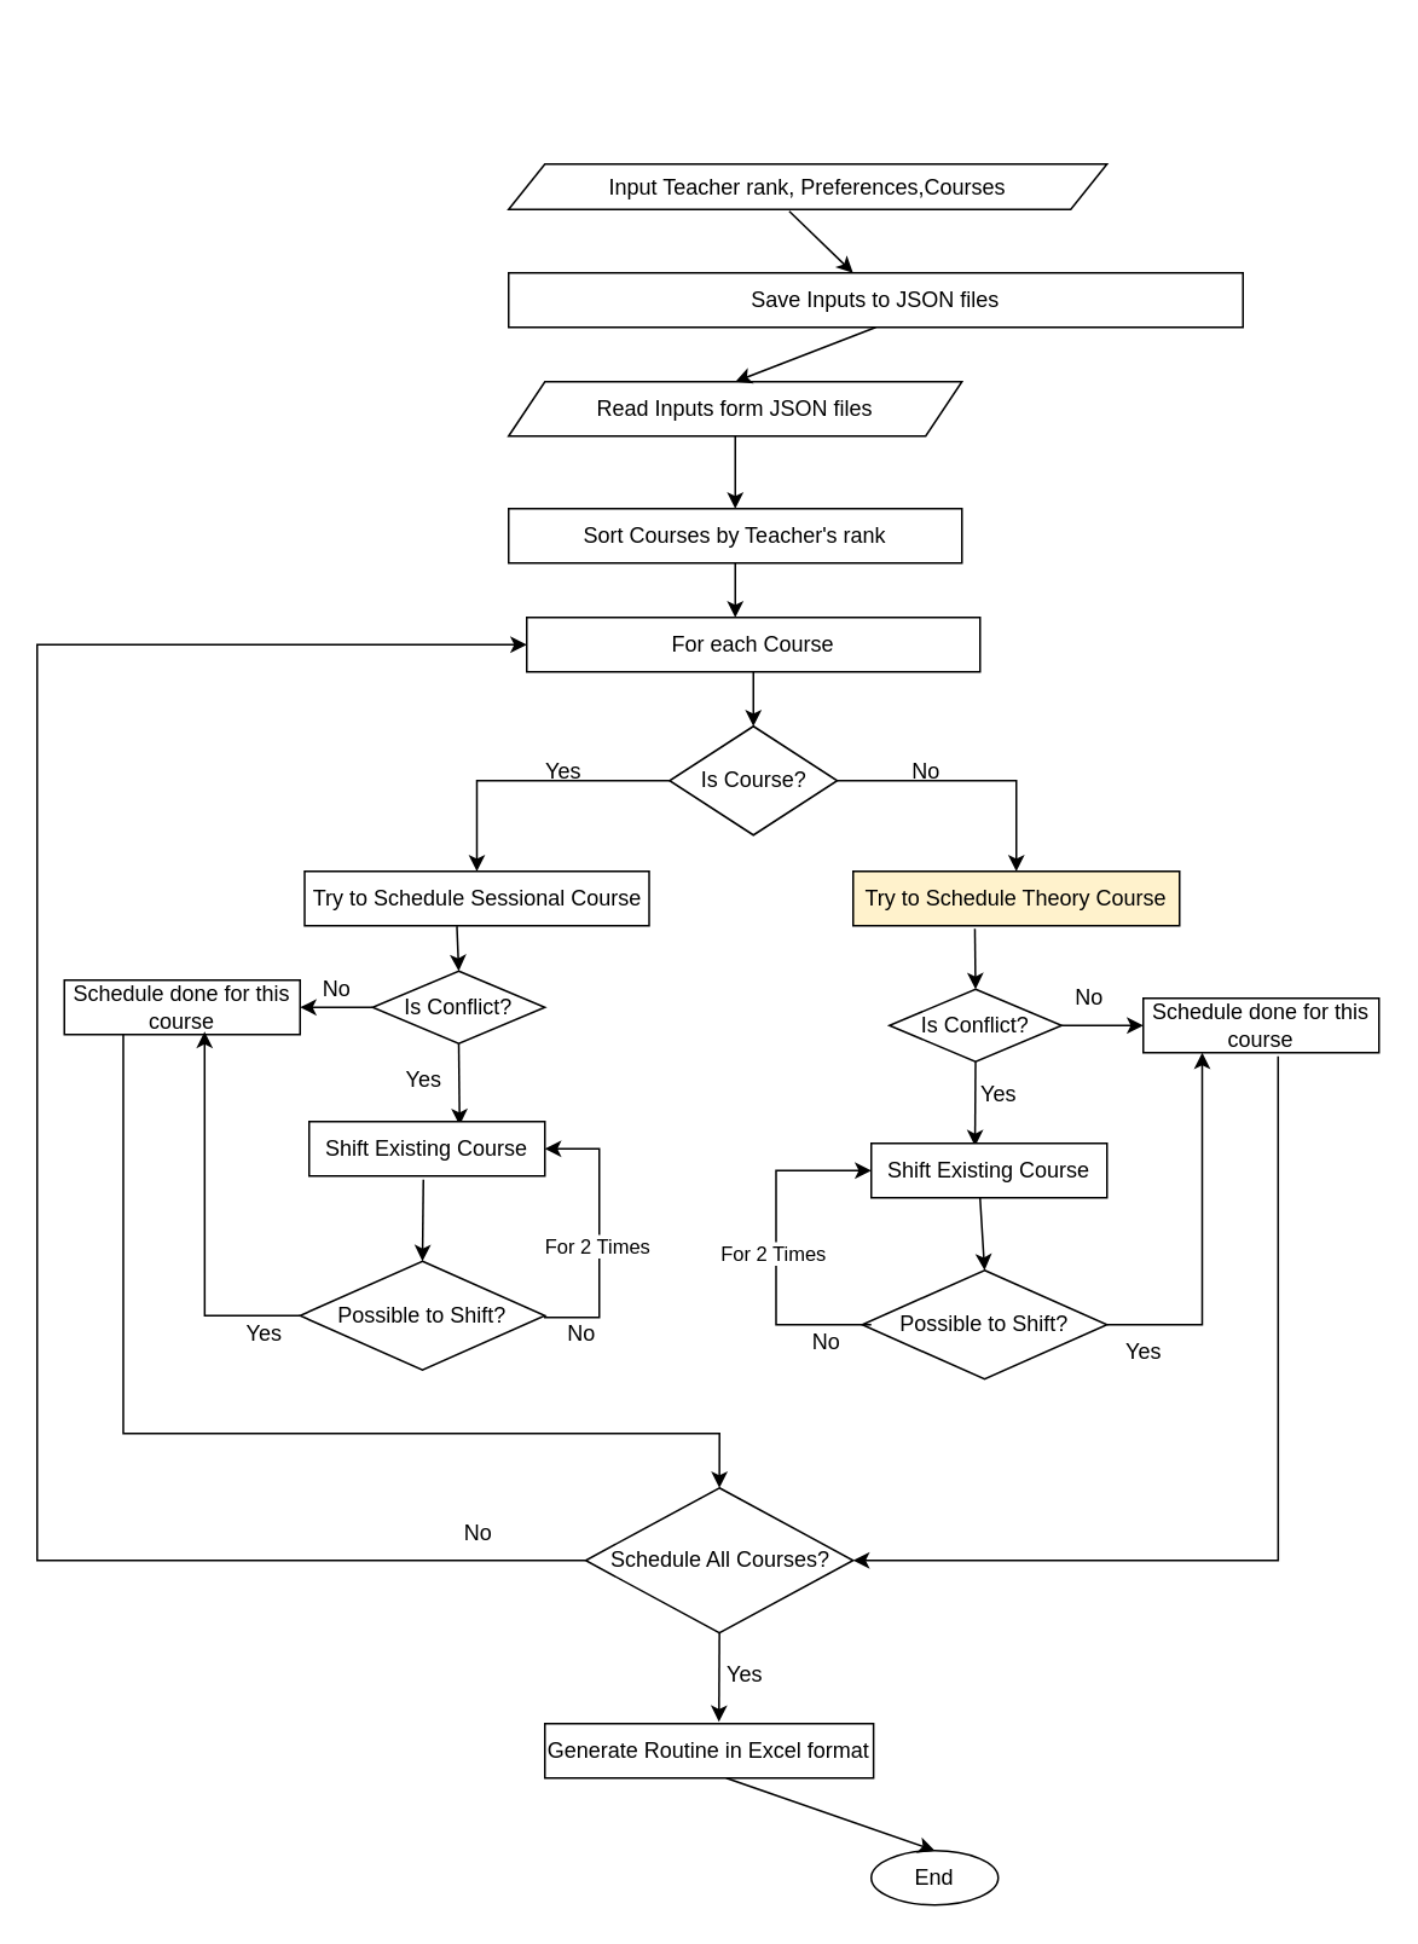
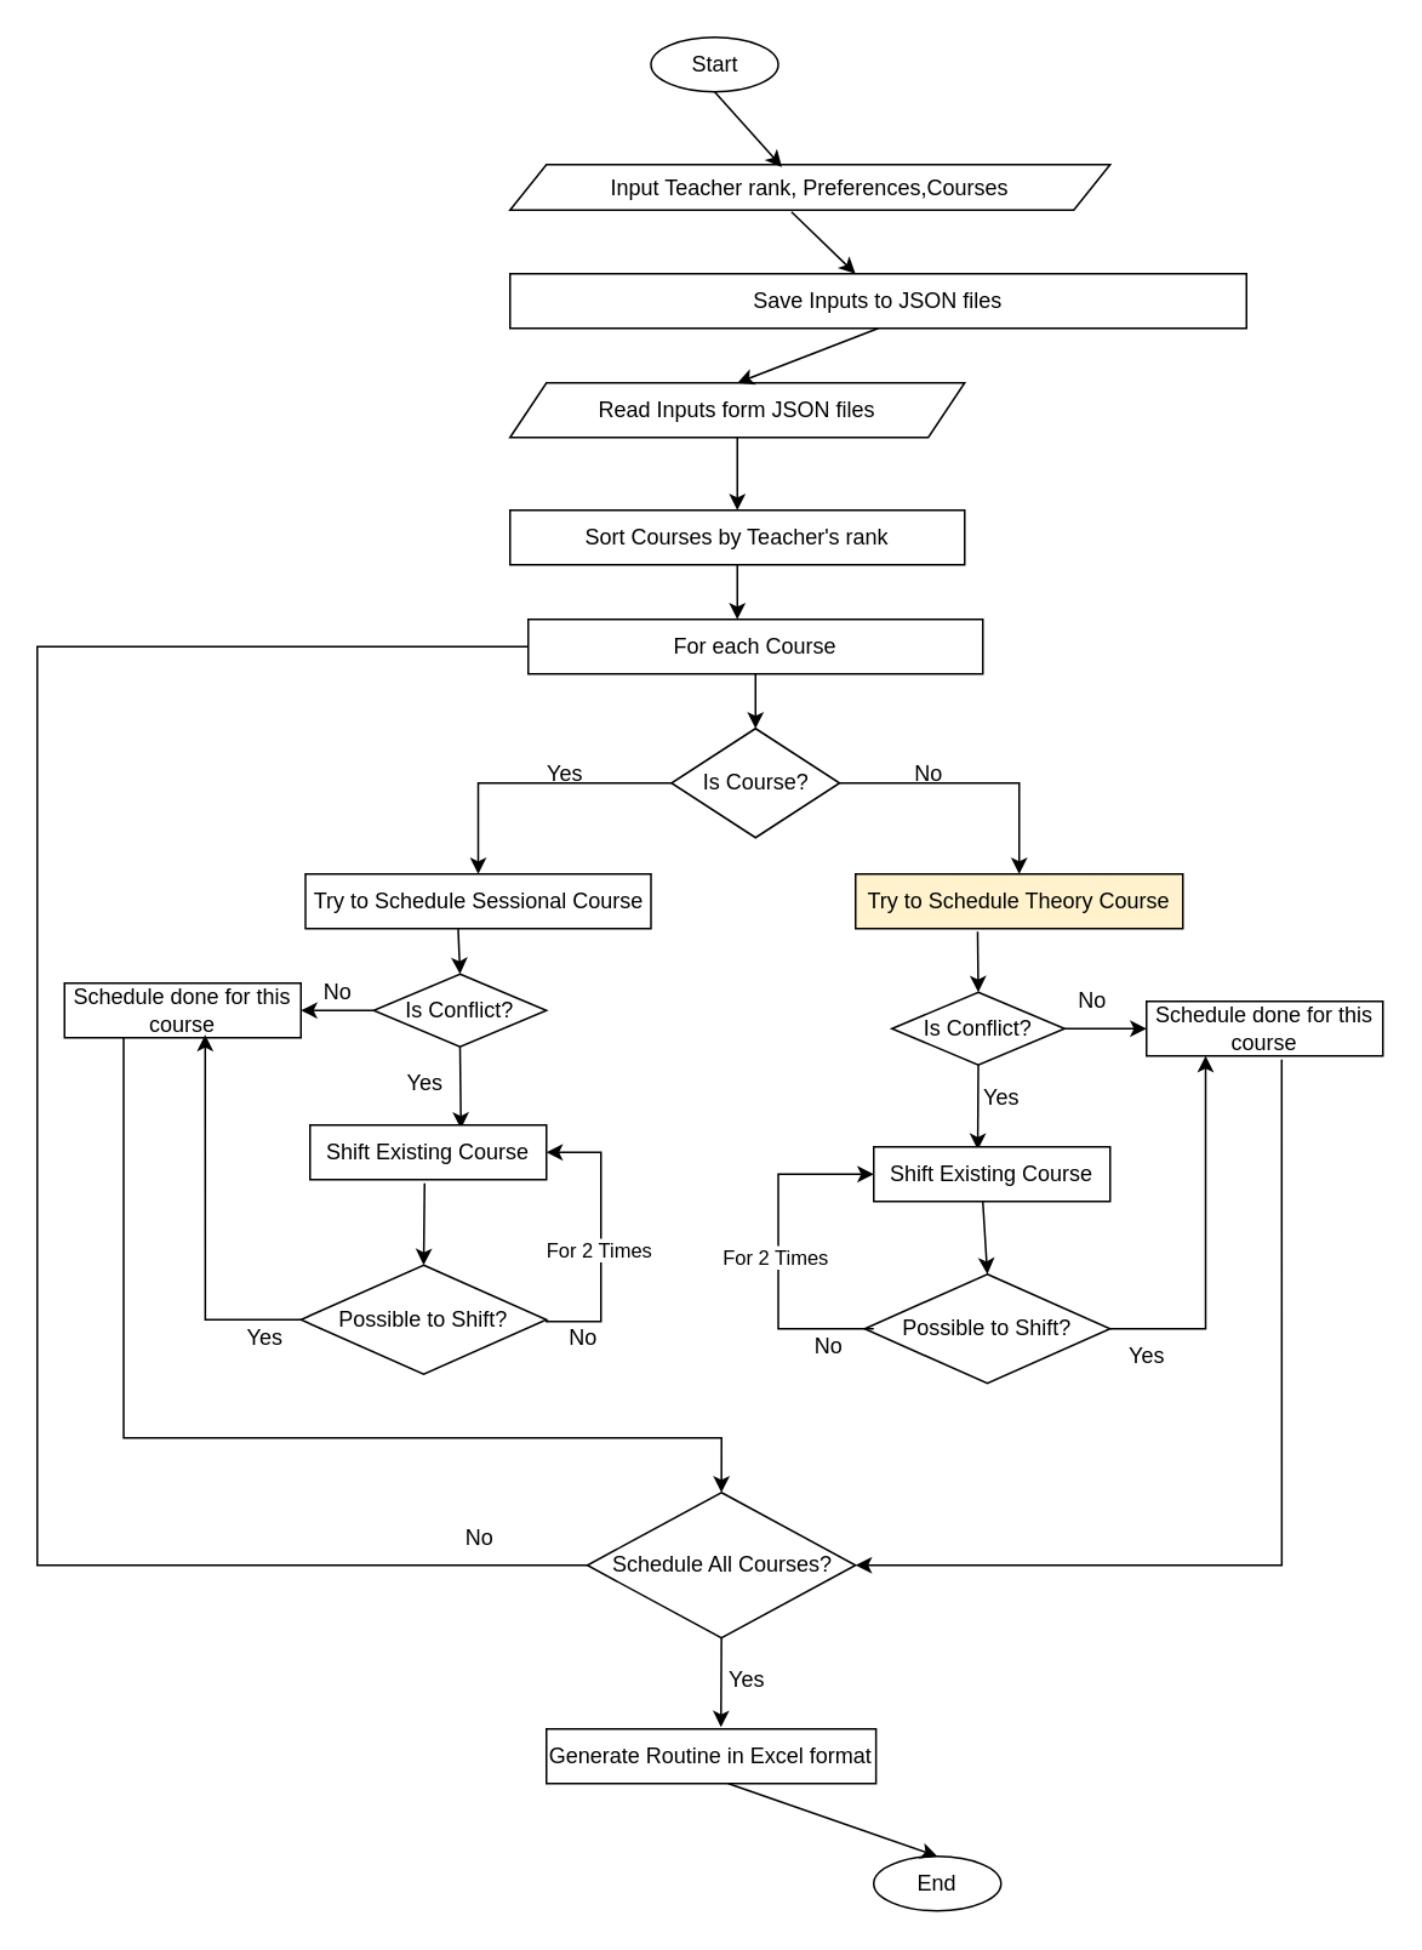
  <mxCell id="0" />
  <mxCell id="1" parent="0" />
+ <mxCell id="2" value="Start" style="ellipse;whiteSpace=wrap;html=1;" parent="1" vertex="1"><mxGeometry x="357.5" y="20" width="70" height="30" as="geometry" /></mxCell>
  <mxCell id="3" value="Input Teacher rank, Preferences,Courses" style="shape=parallelogram;perimeter=parallelogramPerimeter;whiteSpace=wrap;html=1;fixedSize=1;" parent="1" vertex="1"><mxGeometry x="280" y="90" width="330" height="25" as="geometry" /></mxCell>
  <mxCell id="4" value="Sort Courses by Teacher's rank" style="rounded=0;whiteSpace=wrap;html=1;" parent="1" vertex="1"><mxGeometry x="280" y="280" width="250" height="30" as="geometry" /></mxCell>
  <mxCell id="5" value="Save Inputs to JSON files" style="rounded=0;whiteSpace=wrap;html=1;" parent="1" vertex="1"><mxGeometry x="280" y="150" width="405" height="30" as="geometry" /></mxCell>
  <mxCell id="6" value="Read Inputs form JSON files" style="shape=parallelogram;perimeter=parallelogramPerimeter;whiteSpace=wrap;html=1;fixedSize=1;" parent="1" vertex="1"><mxGeometry x="280" y="210" width="250" height="30" as="geometry" /></mxCell>
  <mxCell id="7" value="For each Course" style="rounded=0;whiteSpace=wrap;html=1;" parent="1" vertex="1"><mxGeometry x="290" y="340" width="250" height="30" as="geometry" /></mxCell>
  <mxCell id="8" value="Is Course?" style="rhombus;whiteSpace=wrap;html=1;" parent="1" vertex="1"><mxGeometry x="368.75" y="400" width="92.5" height="60" as="geometry" /></mxCell>
+ <mxCell id="9" value="" style="endArrow=classic;html=1;rounded=0;exitX=0.5;exitY=1;exitDx=0;exitDy=0;entryX=0.453;entryY=0.053;entryDx=0;entryDy=0;entryPerimeter=0;" parent="1" source="2" target="3" edge="1"><mxGeometry width="50" height="50" relative="1" as="geometry"><mxPoint x="190" y="150" as="sourcePoint" /><mxPoint x="240" y="100" as="targetPoint" /></mxGeometry></mxCell>
  <mxCell id="10" value="" style="endArrow=classic;html=1;rounded=0;exitX=0.469;exitY=1.04;exitDx=0;exitDy=0;entryX=0.469;entryY=0;entryDx=0;entryDy=0;entryPerimeter=0;exitPerimeter=0;" parent="1" source="3" target="5" edge="1"><mxGeometry width="50" height="50" relative="1" as="geometry"><mxPoint x="404" y="108" as="sourcePoint" /><mxPoint x="404" y="150" as="targetPoint" /></mxGeometry></mxCell>
  <mxCell id="11" value="" style="endArrow=classic;html=1;rounded=0;exitX=0.5;exitY=1;exitDx=0;exitDy=0;entryX=0.5;entryY=0;entryDx=0;entryDy=0;" parent="1" source="5" target="6" edge="1"><mxGeometry width="50" height="50" relative="1" as="geometry"><mxPoint x="640" y="161" as="sourcePoint" /><mxPoint x="640" y="190" as="targetPoint" /><Array as="points" /></mxGeometry></mxCell>
  <mxCell id="12" value="" style="endArrow=classic;html=1;rounded=0;exitX=0.5;exitY=1;exitDx=0;exitDy=0;entryX=0.5;entryY=0;entryDx=0;entryDy=0;" parent="1" source="6" target="4" edge="1"><mxGeometry width="50" height="50" relative="1" as="geometry"><mxPoint x="415" y="190" as="sourcePoint" /><mxPoint x="415" y="220" as="targetPoint" /><Array as="points" /></mxGeometry></mxCell>
  <mxCell id="13" value="" style="endArrow=classic;html=1;rounded=0;exitX=0.5;exitY=1;exitDx=0;exitDy=0;" parent="1" source="4" edge="1"><mxGeometry width="50" height="50" relative="1" as="geometry"><mxPoint x="415" y="250" as="sourcePoint" /><mxPoint x="405" y="340" as="targetPoint" /><Array as="points" /></mxGeometry></mxCell>
  <mxCell id="14" value="" style="endArrow=classic;html=1;rounded=0;exitX=0.5;exitY=1;exitDx=0;exitDy=0;entryX=0.5;entryY=0;entryDx=0;entryDy=0;" parent="1" source="7" target="8" edge="1"><mxGeometry width="50" height="50" relative="1" as="geometry"><mxPoint x="415" y="320" as="sourcePoint" /><mxPoint x="415" y="350" as="targetPoint" /><Array as="points" /></mxGeometry></mxCell>
  <mxCell id="15" value="Try to Schedule Theory Course" style="rounded=0;whiteSpace=wrap;html=1;fillColor=#fff2cc;" parent="1" vertex="1"><mxGeometry x="470" y="480" width="180" height="30" as="geometry" /></mxCell>
  <mxCell id="16" value="Try to Schedule Sessional Course" style="rounded=0;whiteSpace=wrap;html=1;" parent="1" vertex="1"><mxGeometry x="167.5" y="480" width="190" height="30" as="geometry" /></mxCell>
  <mxCell id="17" value="" style="endArrow=classic;html=1;rounded=0;exitX=0;exitY=0.5;exitDx=0;exitDy=0;entryX=0.5;entryY=0;entryDx=0;entryDy=0;edgeStyle=orthogonalEdgeStyle;" parent="1" source="8" target="16" edge="1"><mxGeometry width="50" height="50" relative="1" as="geometry"><mxPoint x="380" y="600" as="sourcePoint" /><mxPoint x="430" y="550" as="targetPoint" /></mxGeometry></mxCell>
  <mxCell id="18" value="Yes" style="text;html=1;align=center;verticalAlign=middle;resizable=0;points=[];autosize=1;strokeColor=none;fillColor=none;" parent="1" vertex="1"><mxGeometry x="290" y="410" width="40" height="30" as="geometry" /></mxCell>
  <mxCell id="19" value="" style="endArrow=classic;html=1;rounded=0;exitX=1;exitY=0.5;exitDx=0;exitDy=0;entryX=0.5;entryY=0;entryDx=0;entryDy=0;edgeStyle=orthogonalEdgeStyle;" parent="1" source="8" target="15" edge="1"><mxGeometry width="50" height="50" relative="1" as="geometry"><mxPoint x="380" y="600" as="sourcePoint" /><mxPoint x="430" y="550" as="targetPoint" /></mxGeometry></mxCell>
  <mxCell id="20" value="No" style="text;html=1;align=center;verticalAlign=middle;resizable=0;points=[];autosize=1;strokeColor=none;fillColor=none;" parent="1" vertex="1"><mxGeometry x="490" y="410" width="40" height="30" as="geometry" /></mxCell>
  <mxCell id="21" value="Is Conflict?" style="rhombus;whiteSpace=wrap;html=1;" parent="1" vertex="1"><mxGeometry x="490" y="545" width="95" height="40" as="geometry" /></mxCell>
  <mxCell id="22" value="" style="endArrow=classic;html=1;rounded=0;exitX=0.373;exitY=1.053;exitDx=0;exitDy=0;entryX=0.5;entryY=0;entryDx=0;entryDy=0;exitPerimeter=0;" parent="1" source="15" target="21" edge="1"><mxGeometry width="50" height="50" relative="1" as="geometry"><mxPoint x="415" y="320" as="sourcePoint" /><mxPoint x="415" y="350" as="targetPoint" /><Array as="points" /></mxGeometry></mxCell>
  <mxCell id="23" value="" style="endArrow=classic;html=1;rounded=0;exitX=1;exitY=0.5;exitDx=0;exitDy=0;entryX=0;entryY=0.5;entryDx=0;entryDy=0;" parent="1" source="21" target="24" edge="1"><mxGeometry width="50" height="50" relative="1" as="geometry"><mxPoint x="547" y="522" as="sourcePoint" /><mxPoint x="610" y="565" as="targetPoint" /><Array as="points" /></mxGeometry></mxCell>
  <mxCell id="24" value="Schedule done for this course" style="rounded=0;whiteSpace=wrap;html=1;" parent="1" vertex="1"><mxGeometry x="630" y="550" width="130" height="30" as="geometry" /></mxCell>
  <mxCell id="25" value="No" style="text;html=1;align=center;verticalAlign=middle;resizable=0;points=[];autosize=1;strokeColor=none;fillColor=none;" parent="1" vertex="1"><mxGeometry x="580" y="535" width="40" height="30" as="geometry" /></mxCell>
  <mxCell id="26" value="" style="endArrow=classic;html=1;rounded=0;exitX=0.5;exitY=1;exitDx=0;exitDy=0;entryX=0.44;entryY=0.053;entryDx=0;entryDy=0;entryPerimeter=0;" parent="1" source="21" target="27" edge="1"><mxGeometry width="50" height="50" relative="1" as="geometry"><mxPoint x="547" y="522" as="sourcePoint" /><mxPoint x="548" y="550" as="targetPoint" /><Array as="points" /></mxGeometry></mxCell>
  <mxCell id="27" value="Shift Existing Course" style="rounded=0;whiteSpace=wrap;html=1;" parent="1" vertex="1"><mxGeometry x="480" y="630" width="130" height="30" as="geometry" /></mxCell>
  <mxCell id="28" value="Yes" style="text;html=1;align=center;verticalAlign=middle;resizable=0;points=[];autosize=1;strokeColor=none;fillColor=none;" parent="1" vertex="1"><mxGeometry x="530" y="588" width="40" height="30" as="geometry" /></mxCell>
  <mxCell id="29" value="Possible to Shift?" style="rhombus;whiteSpace=wrap;html=1;" parent="1" vertex="1"><mxGeometry x="475" y="700" width="135" height="60" as="geometry" /></mxCell>
  <mxCell id="30" value="" style="endArrow=classic;html=1;rounded=0;entryX=0.5;entryY=0;entryDx=0;entryDy=0;" parent="1" target="29" edge="1"><mxGeometry width="50" height="50" relative="1" as="geometry"><mxPoint x="540" y="660" as="sourcePoint" /><mxPoint x="548" y="555" as="targetPoint" /><Array as="points" /></mxGeometry></mxCell>
  <mxCell id="31" value="" style="endArrow=classic;html=1;rounded=0;edgeStyle=orthogonalEdgeStyle;" parent="1" edge="1"><mxGeometry width="50" height="50" relative="1" as="geometry"><mxPoint x="480" y="730" as="sourcePoint" /><mxPoint x="480" y="645" as="targetPoint" /><Array as="points"><mxPoint x="427.5" y="730" /><mxPoint x="427.5" y="645" /></Array></mxGeometry></mxCell>
  <mxCell id="32" value="For 2 Times" style="edgeLabel;html=1;align=center;verticalAlign=middle;resizable=0;points=[];" parent="31" vertex="1" connectable="0"><mxGeometry x="-0.029" y="2" relative="1" as="geometry"><mxPoint as="offset" /></mxGeometry></mxCell>
  <mxCell id="33" value="No" style="text;html=1;align=center;verticalAlign=middle;resizable=0;points=[];autosize=1;strokeColor=none;fillColor=none;" parent="1" vertex="1"><mxGeometry x="435" y="725" width="40" height="30" as="geometry" /></mxCell>
  <mxCell id="34" value="Yes" style="text;html=1;align=center;verticalAlign=middle;resizable=0;points=[];autosize=1;strokeColor=none;fillColor=none;" parent="1" vertex="1"><mxGeometry x="610" y="730" width="40" height="30" as="geometry" /></mxCell>
  <mxCell id="35" value="" style="endArrow=classic;html=1;rounded=0;exitX=1;exitY=0.5;exitDx=0;exitDy=0;entryX=0.25;entryY=1;entryDx=0;entryDy=0;edgeStyle=orthogonalEdgeStyle;" parent="1" source="29" target="24" edge="1"><mxGeometry width="50" height="50" relative="1" as="geometry"><mxPoint x="380" y="780" as="sourcePoint" /><mxPoint x="430" y="730" as="targetPoint" /></mxGeometry></mxCell>
  <mxCell id="36" value="Is Conflict?" style="rhombus;whiteSpace=wrap;html=1;" parent="1" vertex="1"><mxGeometry x="205" y="535" width="95" height="40" as="geometry" /></mxCell>
  <mxCell id="37" value="" style="endArrow=classic;html=1;rounded=0;entryX=1;entryY=0.5;entryDx=0;entryDy=0;exitX=0;exitY=0.5;exitDx=0;exitDy=0;" parent="1" source="36" target="38" edge="1"><mxGeometry width="50" height="50" relative="1" as="geometry"><mxPoint x="180" y="560" as="sourcePoint" /><mxPoint x="300" y="560" as="targetPoint" /><Array as="points" /></mxGeometry></mxCell>
  <mxCell id="38" value="Schedule done for this course" style="rounded=0;whiteSpace=wrap;html=1;" parent="1" vertex="1"><mxGeometry x="35" y="540" width="130" height="30" as="geometry" /></mxCell>
  <mxCell id="39" value="No" style="text;html=1;align=center;verticalAlign=middle;resizable=0;points=[];autosize=1;strokeColor=none;fillColor=none;" parent="1" vertex="1"><mxGeometry x="165" y="530" width="40" height="30" as="geometry" /></mxCell>
  <mxCell id="40" value="" style="endArrow=classic;html=1;rounded=0;exitX=0.5;exitY=1;exitDx=0;exitDy=0;" parent="1" source="36" edge="1"><mxGeometry width="50" height="50" relative="1" as="geometry"><mxPoint x="237" y="517" as="sourcePoint" /><mxPoint x="253" y="620" as="targetPoint" /><Array as="points" /></mxGeometry></mxCell>
  <mxCell id="41" value="Shift Existing Course" style="rounded=0;whiteSpace=wrap;html=1;" parent="1" vertex="1"><mxGeometry x="170" y="618" width="130" height="30" as="geometry" /></mxCell>
  <mxCell id="42" value="Yes" style="text;html=1;align=center;verticalAlign=middle;resizable=0;points=[];autosize=1;strokeColor=none;fillColor=none;" parent="1" vertex="1"><mxGeometry x="212.5" y="580" width="40" height="30" as="geometry" /></mxCell>
  <mxCell id="43" value="Possible to Shift?" style="rhombus;whiteSpace=wrap;html=1;" parent="1" vertex="1"><mxGeometry x="165" y="695" width="135" height="60" as="geometry" /></mxCell>
  <mxCell id="44" value="" style="endArrow=classic;html=1;rounded=0;entryX=0.5;entryY=0;entryDx=0;entryDy=0;" parent="1" target="43" edge="1"><mxGeometry width="50" height="50" relative="1" as="geometry"><mxPoint x="233" y="650" as="sourcePoint" /><mxPoint x="238" y="550" as="targetPoint" /><Array as="points" /></mxGeometry></mxCell>
  <mxCell id="45" value="" style="endArrow=classic;html=1;rounded=0;exitX=1;exitY=0.5;exitDx=0;exitDy=0;entryX=1;entryY=0.5;entryDx=0;entryDy=0;edgeStyle=orthogonalEdgeStyle;" parent="1" source="43" target="41" edge="1"><mxGeometry width="50" height="50" relative="1" as="geometry"><mxPoint x="280" y="720" as="sourcePoint" /><mxPoint x="280" y="628" as="targetPoint" /><Array as="points"><mxPoint x="300" y="726" /><mxPoint x="330" y="726" /><mxPoint x="330" y="633" /></Array></mxGeometry></mxCell>
  <mxCell id="46" value="For 2 Times" style="edgeLabel;html=1;align=center;verticalAlign=middle;resizable=0;points=[];" parent="45" vertex="1" connectable="0"><mxGeometry x="-0.075" y="2" relative="1" as="geometry"><mxPoint as="offset" /></mxGeometry></mxCell>
  <mxCell id="47" value="No" style="text;html=1;align=center;verticalAlign=middle;resizable=0;points=[];autosize=1;strokeColor=none;fillColor=none;" parent="1" vertex="1"><mxGeometry x="300" y="720" width="40" height="30" as="geometry" /></mxCell>
  <mxCell id="48" value="Yes" style="text;html=1;align=center;verticalAlign=middle;resizable=0;points=[];autosize=1;strokeColor=none;fillColor=none;" parent="1" vertex="1"><mxGeometry x="125" y="720" width="40" height="30" as="geometry" /></mxCell>
  <mxCell id="49" value="" style="endArrow=classic;html=1;rounded=0;exitX=0;exitY=0.5;exitDx=0;exitDy=0;edgeStyle=orthogonalEdgeStyle;entryX=0.595;entryY=0.947;entryDx=0;entryDy=0;entryPerimeter=0;" parent="1" source="43" target="38" edge="1"><mxGeometry width="50" height="50" relative="1" as="geometry"><mxPoint x="165" y="727.5" as="sourcePoint" /><mxPoint x="93" y="570" as="targetPoint" /></mxGeometry></mxCell>
  <mxCell id="50" value="Schedule All Courses?" style="rhombus;whiteSpace=wrap;html=1;" parent="1" vertex="1"><mxGeometry x="322.5" y="820" width="147.5" height="80" as="geometry" /></mxCell>
  <mxCell id="51" value="" style="endArrow=classic;html=1;rounded=0;exitX=0.25;exitY=1;exitDx=0;exitDy=0;edgeStyle=orthogonalEdgeStyle;entryX=0.5;entryY=0;entryDx=0;entryDy=0;" parent="1" source="38" target="50" edge="1"><mxGeometry width="50" height="50" relative="1" as="geometry"><mxPoint x="10" y="780" as="sourcePoint" /><mxPoint x="252.5" y="1030" as="targetPoint" /><Array as="points"><mxPoint x="68" y="790" /><mxPoint x="396" y="790" /></Array></mxGeometry></mxCell>
  <mxCell id="52" value="" style="endArrow=classic;html=1;rounded=0;entryX=1;entryY=0.5;entryDx=0;entryDy=0;exitX=0.572;exitY=1.067;exitDx=0;exitDy=0;exitPerimeter=0;edgeStyle=orthogonalEdgeStyle;" parent="1" source="24" target="50" edge="1"><mxGeometry width="50" height="50" relative="1" as="geometry"><mxPoint x="709.36" y="605.19" as="sourcePoint" /><mxPoint x="475" y="884.8" as="targetPoint" /><Array as="points"><mxPoint x="704" y="860" /></Array></mxGeometry></mxCell>
- <mxCell id="53" value="" style="endArrow=classic;html=1;rounded=0;entryX=0;entryY=0.5;entryDx=0;entryDy=0;exitX=0;exitY=0.5;exitDx=0;exitDy=0;edgeStyle=orthogonalEdgeStyle;" parent="1" source="50" target="7" edge="1"><mxGeometry width="50" height="50" relative="1" as="geometry"><mxPoint x="340" y="880" as="sourcePoint" /><mxPoint x="287.9" y="365" as="targetPoint" /><Array as="points"><mxPoint x="20" y="860" /><mxPoint x="20" y="355" /></Array></mxGeometry></mxCell>
+ <mxCell id="53" value="" style="endArrow=none;html=1;rounded=0;entryX=0;entryY=0.5;entryDx=0;entryDy=0;exitX=0;exitY=0.5;exitDx=0;exitDy=0;edgeStyle=orthogonalEdgeStyle;" parent="1" source="50" target="7" edge="1"><mxGeometry width="50" height="50" relative="1" as="geometry"><mxPoint x="340" y="880" as="sourcePoint" /><mxPoint x="287.9" y="365" as="targetPoint" /><Array as="points"><mxPoint x="20" y="860" /><mxPoint x="20" y="355" /></Array></mxGeometry></mxCell>
  <mxCell id="54" value="No" style="text;html=1;align=center;verticalAlign=middle;resizable=0;points=[];autosize=1;strokeColor=none;fillColor=none;" parent="1" vertex="1"><mxGeometry x="242.5" y="830" width="40" height="30" as="geometry" /></mxCell>
  <mxCell id="55" value="Generate Routine in Excel format" style="rounded=0;whiteSpace=wrap;html=1;" parent="1" vertex="1"><mxGeometry x="300" y="950" width="181.25" height="30" as="geometry" /></mxCell>
  <mxCell id="56" value="" style="endArrow=classic;html=1;rounded=0;exitX=0.5;exitY=1;exitDx=0;exitDy=0;" parent="1" source="50" edge="1"><mxGeometry width="50" height="50" relative="1" as="geometry"><mxPoint x="300" y="910" as="sourcePoint" /><mxPoint x="396" y="949" as="targetPoint" /></mxGeometry></mxCell>
  <mxCell id="57" value="Yes" style="text;html=1;align=center;verticalAlign=middle;resizable=0;points=[];autosize=1;strokeColor=none;fillColor=none;" parent="1" vertex="1"><mxGeometry x="390" y="908" width="40" height="30" as="geometry" /></mxCell>
  <mxCell id="58" value="End" style="ellipse;whiteSpace=wrap;html=1;" parent="1" vertex="1"><mxGeometry x="480" y="1020" width="70" height="30" as="geometry" /></mxCell>
  <mxCell id="59" value="" style="endArrow=classic;html=1;rounded=0;entryX=0.5;entryY=0;entryDx=0;entryDy=0;" parent="1" target="58" edge="1"><mxGeometry width="50" height="50" relative="1" as="geometry"><mxPoint x="400" y="980" as="sourcePoint" /><mxPoint x="350" y="1020" as="targetPoint" /></mxGeometry></mxCell>
  <mxCell id="60" value="" style="endArrow=classic;html=1;rounded=0;entryX=0.5;entryY=0;entryDx=0;entryDy=0;exitX=0.442;exitY=1.009;exitDx=0;exitDy=0;exitPerimeter=0;" edge="1" parent="1" source="16" target="36"><mxGeometry width="50" height="50" relative="1" as="geometry"><mxPoint x="253" y="511" as="sourcePoint" /><mxPoint x="480" y="570" as="targetPoint" /></mxGeometry></mxCell>
